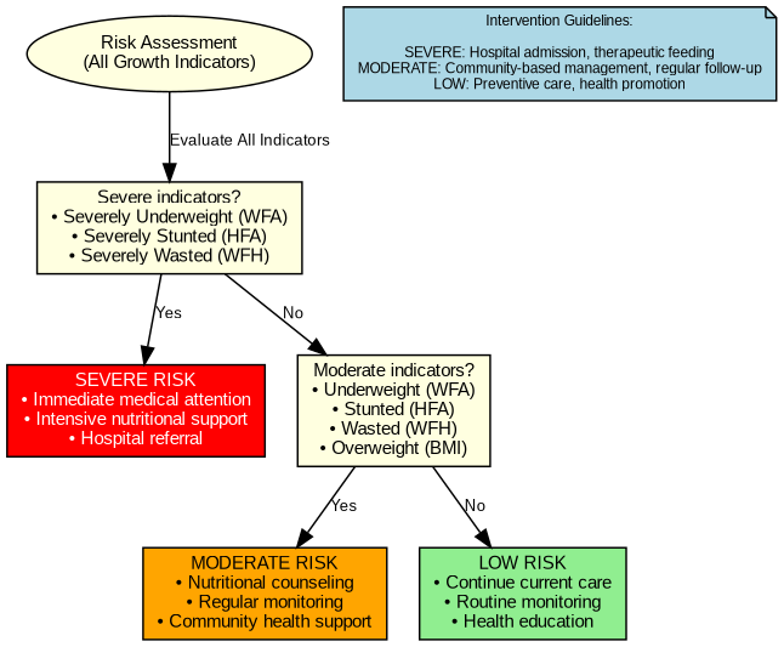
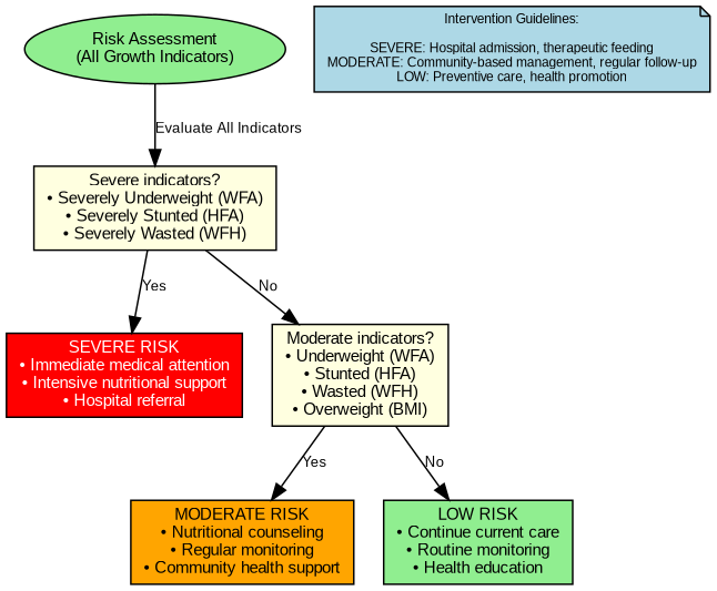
  digraph {
    bgcolor=white
    fontname=Arial
    fontsize=12
    rankdir=TB
    node [fillcolor=lightgreen fontname=Arial fontsize=10 shape=box style=filled]
    edge [fontname=Arial fontsize=9 labeldistance=2]
-   n1 [fillcolor=lightyellow label="Risk Assessment\n(All Growth Indicators)" shape=ellipse]
+   n1 [label="Risk Assessment\n(All Growth Indicators)" shape=ellipse]
    n2 [fillcolor=lightyellow label="Severe indicators?\n• Severely Underweight (WFA)\n• Severely Stunted (HFA)\n• Severely Wasted (WFH)"]
    n3 [fillcolor=red fontcolor=white label="SEVERE RISK\n• Immediate medical attention\n• Intensive nutritional support\n• Hospital referral"]
    n4 [fillcolor=lightyellow label="Moderate indicators?\n• Underweight (WFA)\n• Stunted (HFA)\n• Wasted (WFH)\n• Overweight (BMI)"]
    n5 [fillcolor=orange label="MODERATE RISK\n• Nutritional counseling\n• Regular monitoring\n• Community health support"]
    n6 [label="LOW RISK\n• Continue current care\n• Routine monitoring\n• Health education"]
    n7 [fillcolor=lightblue fontsize=8 label="Intervention Guidelines:\n\nSEVERE: Hospital admission, therapeutic feeding\nMODERATE: Community-based management, regular follow-up\nLOW: Preventive care, health promotion" shape=note]
    n1 -> n2 [label="Evaluate All Indicators"]
    n2 -> n3 [label=Yes]
    n2 -> n4 [label=No]
    n4 -> n5 [label=Yes]
    n4 -> n6 [label=No]
  }
